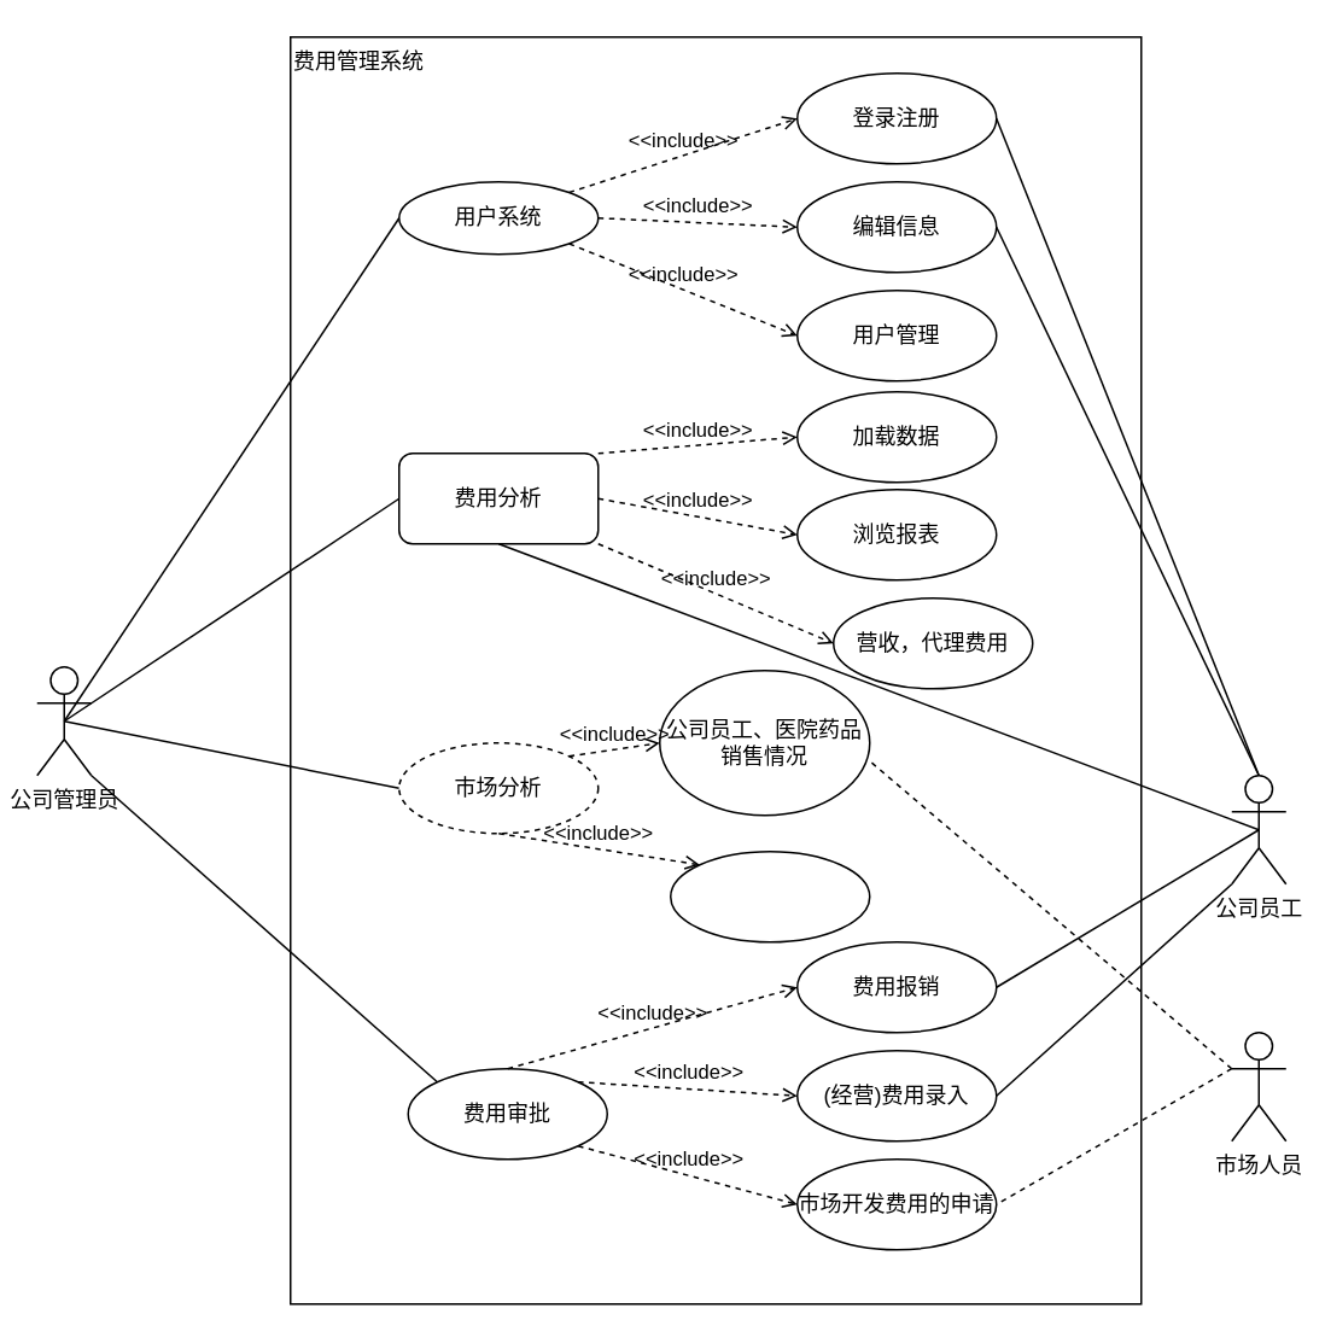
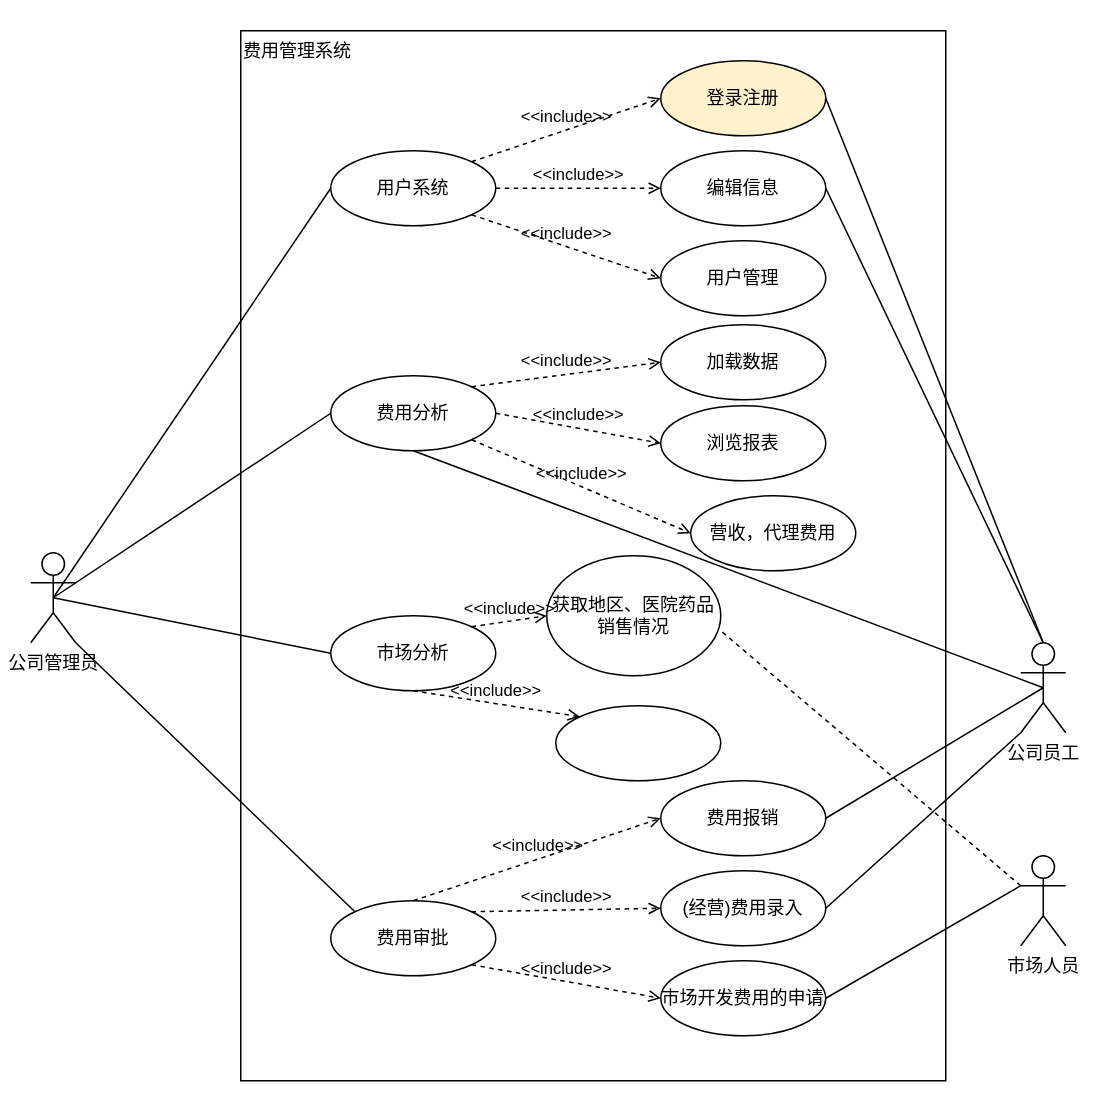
  <mxCell id="0" />
  <mxCell id="1" parent="0" />
  <mxCell id="2" value="费用管理系统" style="rounded=0;whiteSpace=wrap;html=1;align=left;verticalAlign=top;" parent="1" vertex="1"><mxGeometry x="160" y="20" width="470" height="700" as="geometry" /></mxCell>
  <mxCell id="3" style="edgeStyle=none;shape=connector;rounded=0;orthogonalLoop=1;jettySize=auto;html=1;entryX=0;entryY=0.5;entryDx=0;entryDy=0;labelBackgroundColor=default;strokeColor=default;fontFamily=Helvetica;fontSize=11;fontColor=default;endArrow=none;endFill=0;exitX=0.5;exitY=0.5;exitDx=0;exitDy=0;exitPerimeter=0;" parent="1" source="6" target="19" edge="1"><mxGeometry relative="1" as="geometry" /></mxCell>
  <mxCell id="4" style="edgeStyle=none;shape=connector;rounded=0;orthogonalLoop=1;jettySize=auto;html=1;exitX=1;exitY=1;exitDx=0;exitDy=0;exitPerimeter=0;entryX=0;entryY=0;entryDx=0;entryDy=0;labelBackgroundColor=default;strokeColor=default;fontFamily=Helvetica;fontSize=11;fontColor=default;endArrow=none;endFill=0;" parent="1" source="6" target="22" edge="1"><mxGeometry relative="1" as="geometry" /></mxCell>
  <mxCell id="5" style="rounded=0;orthogonalLoop=1;jettySize=auto;html=1;exitX=0.5;exitY=0.5;exitDx=0;exitDy=0;exitPerimeter=0;entryX=0;entryY=0.5;entryDx=0;entryDy=0;endArrow=none;endFill=0;" parent="1" source="6" target="13" edge="1"><mxGeometry relative="1" as="geometry" /></mxCell>
  <mxCell id="6" value="公司管理员" style="shape=umlActor;verticalLabelPosition=bottom;verticalAlign=top;html=1;" parent="1" vertex="1"><mxGeometry x="20" y="368" width="30" height="60" as="geometry" /></mxCell>
  <mxCell id="7" style="edgeStyle=none;shape=connector;rounded=0;orthogonalLoop=1;jettySize=auto;html=1;exitX=0.5;exitY=0.5;exitDx=0;exitDy=0;exitPerimeter=0;labelBackgroundColor=default;strokeColor=default;fontFamily=Helvetica;fontSize=11;fontColor=default;endArrow=none;endFill=0;entryX=0.5;entryY=1;entryDx=0;entryDy=0;" parent="1" source="12" target="16" edge="1"><mxGeometry relative="1" as="geometry" /></mxCell>
  <mxCell id="8" style="edgeStyle=none;shape=connector;rounded=0;orthogonalLoop=1;jettySize=auto;html=1;exitX=0;exitY=1;exitDx=0;exitDy=0;exitPerimeter=0;entryX=1;entryY=0.5;entryDx=0;entryDy=0;labelBackgroundColor=default;strokeColor=default;fontFamily=Helvetica;fontSize=11;fontColor=default;endArrow=none;endFill=0;" parent="1" source="12" target="23" edge="1"><mxGeometry relative="1" as="geometry" /></mxCell>
  <mxCell id="9" style="rounded=0;orthogonalLoop=1;jettySize=auto;html=1;exitX=0.5;exitY=0;exitDx=0;exitDy=0;exitPerimeter=0;entryX=1;entryY=0.5;entryDx=0;entryDy=0;endArrow=none;endFill=0;" parent="1" source="12" target="14" edge="1"><mxGeometry relative="1" as="geometry" /></mxCell>
  <mxCell id="10" style="rounded=0;orthogonalLoop=1;jettySize=auto;html=1;exitX=0.5;exitY=0;exitDx=0;exitDy=0;exitPerimeter=0;entryX=1;entryY=0.5;entryDx=0;entryDy=0;endArrow=none;endFill=0;" parent="1" source="12" target="15" edge="1"><mxGeometry relative="1" as="geometry" /></mxCell>
  <mxCell id="11" style="rounded=0;orthogonalLoop=1;jettySize=auto;html=1;exitX=0.5;exitY=0.5;exitDx=0;exitDy=0;exitPerimeter=0;entryX=1;entryY=0.5;entryDx=0;entryDy=0;endArrow=none;endFill=0;" edge="1" parent="1" source="12" target="40"><mxGeometry relative="1" as="geometry" /></mxCell>
  <mxCell id="12" value="公司员工" style="shape=umlActor;verticalLabelPosition=bottom;verticalAlign=top;html=1;" parent="1" vertex="1"><mxGeometry x="680" y="428" width="30" height="60" as="geometry" /></mxCell>
- <mxCell id="13" value="用户系统" style="ellipse;whiteSpace=wrap;html=1;" parent="1" vertex="1"><mxGeometry x="220" y="100" width="110" height="40" as="geometry" /></mxCell>
- <mxCell id="14" value="登录注册" style="ellipse;whiteSpace=wrap;html=1;" parent="1" vertex="1"><mxGeometry x="440" y="40" width="110" height="50" as="geometry" /></mxCell>
+ <mxCell id="13" value="用户系统" style="ellipse;whiteSpace=wrap;html=1;" parent="1" vertex="1"><mxGeometry x="220" y="100" width="110" height="50" as="geometry" /></mxCell>
+ <mxCell id="14" value="登录注册" style="ellipse;whiteSpace=wrap;html=1;fillColor=#fff2cc;" parent="1" vertex="1"><mxGeometry x="440" y="40" width="110" height="50" as="geometry" /></mxCell>
  <mxCell id="15" value="编辑信息" style="ellipse;whiteSpace=wrap;html=1;" parent="1" vertex="1"><mxGeometry x="440" y="100" width="110" height="50" as="geometry" /></mxCell>
- <mxCell id="16" value="费用分析" style="whiteSpace=wrap;html=1;rounded=1;" parent="1" vertex="1"><mxGeometry x="220" y="250" width="110" height="50" as="geometry" /></mxCell>
+ <mxCell id="16" value="费用分析" style="ellipse;whiteSpace=wrap;html=1;" parent="1" vertex="1"><mxGeometry x="220" y="250" width="110" height="50" as="geometry" /></mxCell>
  <mxCell id="17" value="加载数据" style="ellipse;whiteSpace=wrap;html=1;" parent="1" vertex="1"><mxGeometry x="440" y="216" width="110" height="50" as="geometry" /></mxCell>
  <mxCell id="18" value="浏览报表" style="ellipse;whiteSpace=wrap;html=1;" parent="1" vertex="1"><mxGeometry x="440" y="270" width="110" height="50" as="geometry" /></mxCell>
- <mxCell id="19" value="市场分析" style="ellipse;whiteSpace=wrap;html=1;dashed=1;" parent="1" vertex="1"><mxGeometry x="220" y="410" width="110" height="50" as="geometry" /></mxCell>
- <mxCell id="20" value="公司员工、医院药品销售情况" style="ellipse;whiteSpace=wrap;html=1;" parent="1" vertex="1"><mxGeometry x="364" y="370" width="116" height="80" as="geometry" /></mxCell>
+ <mxCell id="19" value="市场分析" style="ellipse;whiteSpace=wrap;html=1;" parent="1" vertex="1"><mxGeometry x="220" y="410" width="110" height="50" as="geometry" /></mxCell>
+ <mxCell id="20" value="获取地区、医院药品销售情况" style="ellipse;whiteSpace=wrap;html=1;" parent="1" vertex="1"><mxGeometry x="364" y="370" width="116" height="80" as="geometry" /></mxCell>
  <mxCell id="21" value="" style="ellipse;whiteSpace=wrap;html=1;" parent="1" vertex="1"><mxGeometry x="370" y="470" width="110" height="50" as="geometry" /></mxCell>
- <mxCell id="22" value="费用审批" style="ellipse;whiteSpace=wrap;html=1;" parent="1" vertex="1"><mxGeometry x="225" y="590" width="110" height="50" as="geometry" /></mxCell>
+ <mxCell id="22" value="费用审批" style="ellipse;whiteSpace=wrap;html=1;" parent="1" vertex="1"><mxGeometry x="220" y="600" width="110" height="50" as="geometry" /></mxCell>
  <mxCell id="23" value="(经营)费用录入" style="ellipse;whiteSpace=wrap;html=1;" parent="1" vertex="1"><mxGeometry x="440" y="580" width="110" height="50" as="geometry" /></mxCell>
  <mxCell id="24" value="市场开发费用的申请" style="ellipse;whiteSpace=wrap;html=1;" parent="1" vertex="1"><mxGeometry x="440" y="640" width="110" height="50" as="geometry" /></mxCell>
  <mxCell id="25" style="rounded=0;orthogonalLoop=1;jettySize=auto;html=1;exitX=0.5;exitY=0.5;exitDx=0;exitDy=0;exitPerimeter=0;entryX=0;entryY=0.5;entryDx=0;entryDy=0;endArrow=none;endFill=0;" parent="1" source="6" target="16" edge="1"><mxGeometry relative="1" as="geometry"><mxPoint x="80" y="180" as="sourcePoint" /><mxPoint x="230" y="135" as="targetPoint" /></mxGeometry></mxCell>
  <mxCell id="26" value="&amp;lt;&amp;lt;include&amp;gt;&amp;gt;" style="html=1;verticalAlign=bottom;labelBackgroundColor=none;endArrow=open;endFill=0;dashed=1;rounded=0;strokeColor=default;fontFamily=Helvetica;fontSize=11;fontColor=default;shape=connector;exitX=1;exitY=0;exitDx=0;exitDy=0;entryX=0;entryY=0.5;entryDx=0;entryDy=0;" parent="1" source="13" target="14" edge="1"><mxGeometry width="160" relative="1" as="geometry"><mxPoint x="340" y="140" as="sourcePoint" /><mxPoint x="500" y="140" as="targetPoint" /></mxGeometry></mxCell>
  <mxCell id="27" value="&amp;lt;&amp;lt;include&amp;gt;&amp;gt;" style="html=1;verticalAlign=bottom;labelBackgroundColor=none;endArrow=open;endFill=0;dashed=1;rounded=0;strokeColor=default;fontFamily=Helvetica;fontSize=11;fontColor=default;shape=connector;exitX=1;exitY=0;exitDx=0;exitDy=0;entryX=0;entryY=0.5;entryDx=0;entryDy=0;" parent="1" source="16" target="17" edge="1"><mxGeometry width="160" relative="1" as="geometry"><mxPoint x="340" y="320" as="sourcePoint" /><mxPoint x="500" y="320" as="targetPoint" /></mxGeometry></mxCell>
  <mxCell id="28" value="&amp;lt;&amp;lt;include&amp;gt;&amp;gt;" style="html=1;verticalAlign=bottom;labelBackgroundColor=none;endArrow=open;endFill=0;dashed=1;rounded=0;strokeColor=default;fontFamily=Helvetica;fontSize=11;fontColor=default;shape=connector;exitX=1;exitY=0.5;exitDx=0;exitDy=0;entryX=0;entryY=0.5;entryDx=0;entryDy=0;" parent="1" source="16" target="18" edge="1"><mxGeometry width="160" relative="1" as="geometry"><mxPoint x="340" y="320" as="sourcePoint" /><mxPoint x="500" y="320" as="targetPoint" /></mxGeometry></mxCell>
  <mxCell id="29" value="&amp;lt;&amp;lt;include&amp;gt;&amp;gt;" style="html=1;verticalAlign=bottom;labelBackgroundColor=none;endArrow=open;endFill=0;dashed=1;rounded=0;strokeColor=default;fontFamily=Helvetica;fontSize=11;fontColor=default;shape=connector;exitX=1;exitY=0;exitDx=0;exitDy=0;entryX=0;entryY=0.5;entryDx=0;entryDy=0;" parent="1" source="19" target="20" edge="1"><mxGeometry width="160" relative="1" as="geometry"><mxPoint x="340" y="570" as="sourcePoint" /><mxPoint x="500" y="570" as="targetPoint" /></mxGeometry></mxCell>
  <mxCell id="30" value="&amp;lt;&amp;lt;include&amp;gt;&amp;gt;" style="html=1;verticalAlign=bottom;labelBackgroundColor=none;endArrow=open;endFill=0;dashed=1;rounded=0;strokeColor=default;fontFamily=Helvetica;fontSize=11;fontColor=default;shape=connector;exitX=0.5;exitY=1;exitDx=0;exitDy=0;entryX=0;entryY=0;entryDx=0;entryDy=0;" parent="1" source="19" target="21" edge="1"><mxGeometry width="160" relative="1" as="geometry"><mxPoint x="340" y="570" as="sourcePoint" /><mxPoint x="500" y="570" as="targetPoint" /></mxGeometry></mxCell>
  <mxCell id="31" value="&amp;lt;&amp;lt;include&amp;gt;&amp;gt;" style="html=1;verticalAlign=bottom;labelBackgroundColor=none;endArrow=open;endFill=0;dashed=1;rounded=0;strokeColor=default;fontFamily=Helvetica;fontSize=11;fontColor=default;shape=connector;exitX=1;exitY=0;exitDx=0;exitDy=0;entryX=0;entryY=0.5;entryDx=0;entryDy=0;" parent="1" source="22" target="23" edge="1"><mxGeometry width="160" relative="1" as="geometry"><mxPoint x="340" y="560" as="sourcePoint" /><mxPoint x="500" y="560" as="targetPoint" /></mxGeometry></mxCell>
  <mxCell id="32" value="&amp;lt;&amp;lt;include&amp;gt;&amp;gt;" style="html=1;verticalAlign=bottom;labelBackgroundColor=none;endArrow=open;endFill=0;dashed=1;rounded=0;strokeColor=default;fontFamily=Helvetica;fontSize=11;fontColor=default;shape=connector;exitX=1;exitY=1;exitDx=0;exitDy=0;entryX=0;entryY=0.5;entryDx=0;entryDy=0;" parent="1" source="22" target="24" edge="1"><mxGeometry width="160" relative="1" as="geometry"><mxPoint x="340" y="560" as="sourcePoint" /><mxPoint x="500" y="560" as="targetPoint" /></mxGeometry></mxCell>
  <mxCell id="33" value="用户管理" style="ellipse;whiteSpace=wrap;html=1;" parent="1" vertex="1"><mxGeometry x="440" y="160" width="110" height="50" as="geometry" /></mxCell>
  <mxCell id="34" value="&amp;lt;&amp;lt;include&amp;gt;&amp;gt;" style="html=1;verticalAlign=bottom;labelBackgroundColor=none;endArrow=open;endFill=0;dashed=1;rounded=0;strokeColor=default;fontFamily=Helvetica;fontSize=11;fontColor=default;shape=connector;exitX=1;exitY=0.5;exitDx=0;exitDy=0;entryX=0;entryY=0.5;entryDx=0;entryDy=0;" parent="1" source="13" target="15" edge="1"><mxGeometry width="160" relative="1" as="geometry"><mxPoint x="340" y="140" as="sourcePoint" /><mxPoint x="500" y="140" as="targetPoint" /></mxGeometry></mxCell>
  <mxCell id="35" value="&amp;lt;&amp;lt;include&amp;gt;&amp;gt;" style="html=1;verticalAlign=bottom;labelBackgroundColor=none;endArrow=open;endFill=0;dashed=1;rounded=0;strokeColor=default;fontFamily=Helvetica;fontSize=11;fontColor=default;shape=connector;exitX=1;exitY=1;exitDx=0;exitDy=0;entryX=0;entryY=0.5;entryDx=0;entryDy=0;" parent="1" source="13" target="33" edge="1"><mxGeometry width="160" relative="1" as="geometry"><mxPoint x="340" y="125" as="sourcePoint" /><mxPoint x="450" y="135" as="targetPoint" /></mxGeometry></mxCell>
- <mxCell id="36" style="rounded=0;orthogonalLoop=1;jettySize=auto;html=1;exitX=0;exitY=0.333;exitDx=0;exitDy=0;exitPerimeter=0;entryX=1;entryY=0.5;entryDx=0;entryDy=0;endArrow=none;endFill=0;dashed=1;" edge="1" parent="1" source="37" target="24"><mxGeometry relative="1" as="geometry" /></mxCell>
+ <mxCell id="36" style="rounded=0;orthogonalLoop=1;jettySize=auto;html=1;exitX=0;exitY=0.333;exitDx=0;exitDy=0;exitPerimeter=0;entryX=1;entryY=0.5;entryDx=0;entryDy=0;endArrow=none;endFill=0;" edge="1" parent="1" source="37" target="24"><mxGeometry relative="1" as="geometry" /></mxCell>
  <mxCell id="37" value="市场人员" style="shape=umlActor;verticalLabelPosition=bottom;verticalAlign=top;html=1;" vertex="1" parent="1"><mxGeometry x="680" y="570" width="30" height="60" as="geometry" /></mxCell>
  <mxCell id="38" value="营收，代理费用" style="ellipse;whiteSpace=wrap;html=1;" vertex="1" parent="1"><mxGeometry x="460" y="330" width="110" height="50" as="geometry" /></mxCell>
  <mxCell id="39" value="&amp;lt;&amp;lt;include&amp;gt;&amp;gt;" style="html=1;verticalAlign=bottom;labelBackgroundColor=none;endArrow=open;endFill=0;dashed=1;rounded=0;strokeColor=default;fontFamily=Helvetica;fontSize=11;fontColor=default;shape=connector;exitX=1;exitY=1;exitDx=0;exitDy=0;entryX=0;entryY=0.5;entryDx=0;entryDy=0;" edge="1" parent="1" target="38" source="16"><mxGeometry width="160" relative="1" as="geometry"><mxPoint x="340" y="295" as="sourcePoint" /><mxPoint x="510" y="340" as="targetPoint" /></mxGeometry></mxCell>
  <mxCell id="40" value="费用报销" style="ellipse;whiteSpace=wrap;html=1;" vertex="1" parent="1"><mxGeometry x="440" y="520" width="110" height="50" as="geometry" /></mxCell>
  <mxCell id="41" value="&amp;lt;&amp;lt;include&amp;gt;&amp;gt;" style="html=1;verticalAlign=bottom;labelBackgroundColor=none;endArrow=open;endFill=0;dashed=1;rounded=0;strokeColor=default;fontFamily=Helvetica;fontSize=11;fontColor=default;shape=connector;exitX=0.5;exitY=0;exitDx=0;exitDy=0;entryX=0;entryY=0.5;entryDx=0;entryDy=0;" edge="1" parent="1" target="40" source="22"><mxGeometry width="160" relative="1" as="geometry"><mxPoint x="320" y="547" as="sourcePoint" /><mxPoint x="506" y="500" as="targetPoint" /></mxGeometry></mxCell>
  <mxCell id="42" style="rounded=0;orthogonalLoop=1;jettySize=auto;html=1;exitX=0;exitY=0.333;exitDx=0;exitDy=0;exitPerimeter=0;entryX=1;entryY=0.625;entryDx=0;entryDy=0;entryPerimeter=0;endArrow=none;endFill=0;dashed=1;" edge="1" parent="1" source="37" target="20"><mxGeometry relative="1" as="geometry" /></mxCell>
